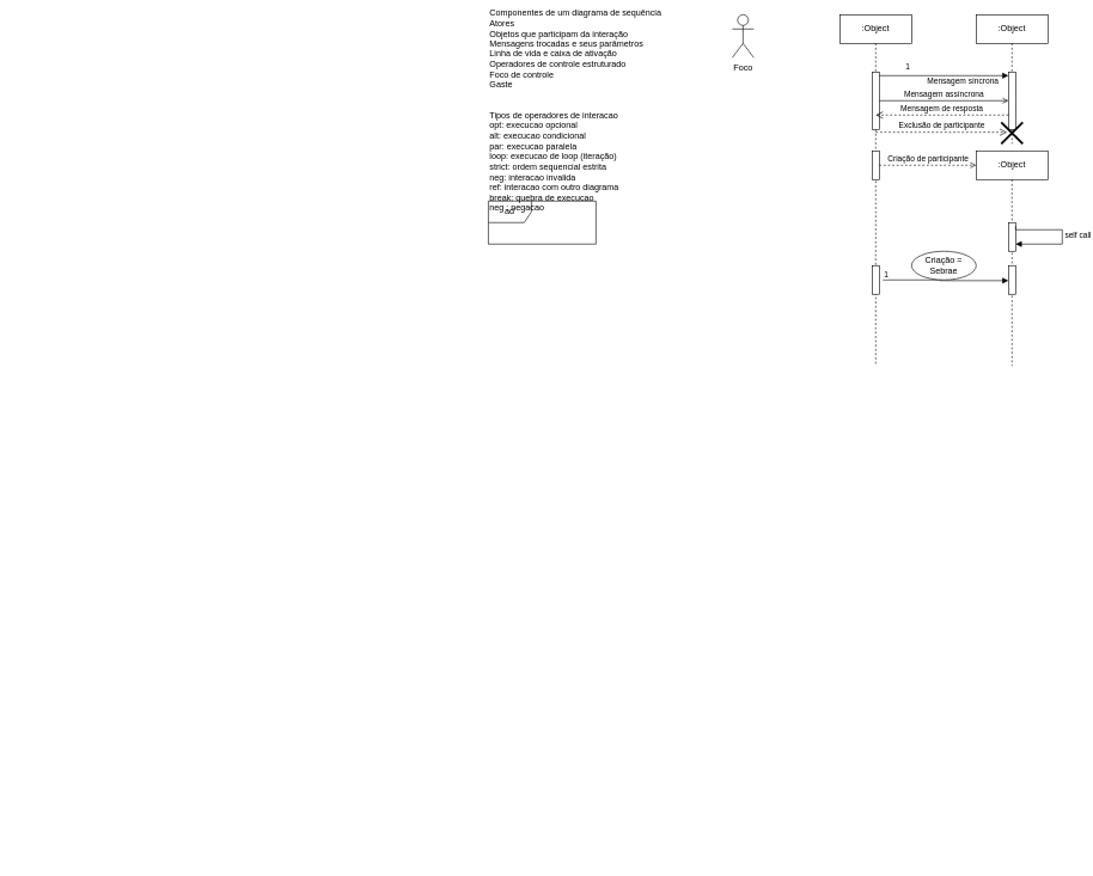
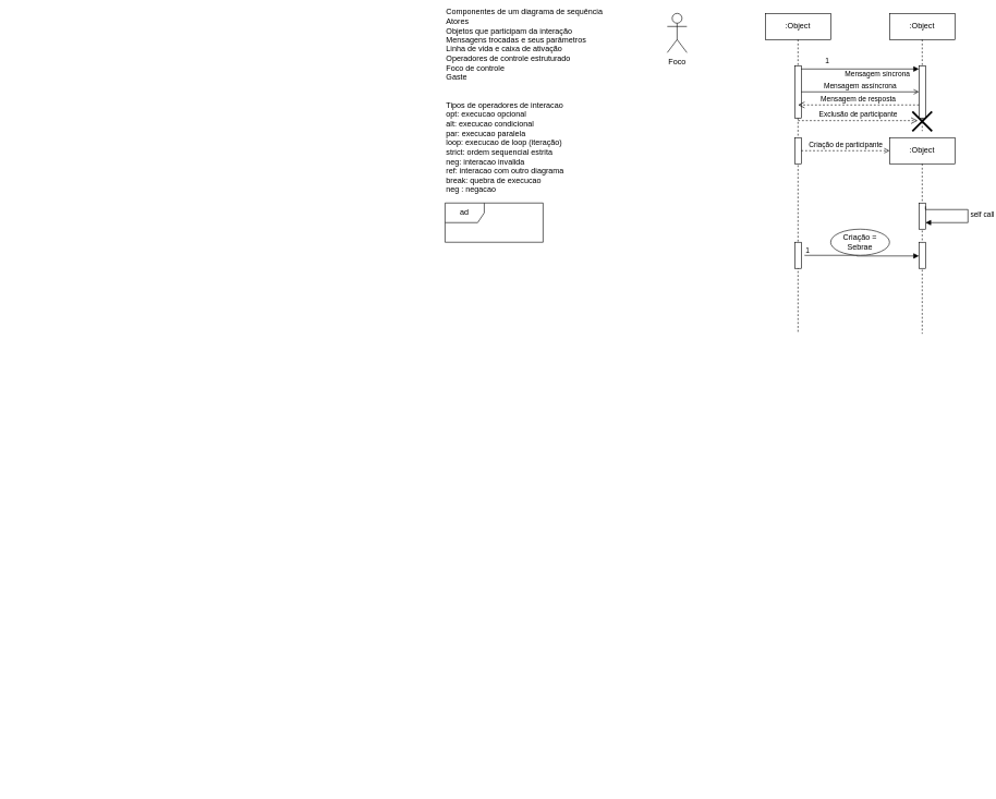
  <mxCell id="0" />
  <mxCell id="1" parent="0" />
  <mxCell id="2" value="" style="edgeStyle=orthogonalEdgeStyle;rounded=0;orthogonalLoop=1;jettySize=auto;html=1;" parent="1" edge="1"><mxGeometry relative="1" as="geometry"><mxPoint x="20" as="sourcePoint" y="810" /></mxGeometry></mxCell>
  <mxCell id="3" value="" style="edgeStyle=orthogonalEdgeStyle;rounded=0;orthogonalLoop=1;jettySize=auto;html=1;" parent="1" edge="1"><mxGeometry relative="1" as="geometry"><mxPoint x="160" as="sourcePoint" y="810" /></mxGeometry></mxCell>
  <mxCell id="4" value="" style="edgeStyle=orthogonalEdgeStyle;rounded=0;orthogonalLoop=1;jettySize=auto;html=1;" parent="1" edge="1"><mxGeometry relative="1" as="geometry"><mxPoint x="370" y="1200" as="sourcePoint" /></mxGeometry></mxCell>
  <mxCell id="5" value="" style="edgeStyle=orthogonalEdgeStyle;rounded=0;orthogonalLoop=1;jettySize=auto;html=1;" parent="1" edge="1"><mxGeometry relative="1" as="geometry"><mxPoint x="370" y="1200" as="targetPoint" /></mxGeometry></mxCell>
- <mxCell id="6" value="ad" style="shape=umlFrame;whiteSpace=wrap;html=1;pointerEvents=0;" vertex="1" parent="1"><mxGeometry x="680" y="280" width="150" height="60" as="geometry" /></mxCell>
+ <mxCell id="6" value="ad" style="shape=umlFrame;whiteSpace=wrap;html=1;pointerEvents=0;" vertex="1" parent="1"><mxGeometry x="680" y="310" width="150" height="60" as="geometry" /></mxCell>
  <mxCell id="7" value="Componentes de um diagrama de sequência&lt;div&gt;Atores&lt;/div&gt;&lt;div&gt;Objetos que participam da interação&amp;nbsp;&lt;/div&gt;&lt;div&gt;Mensagens trocadas e seus parâmetros&lt;/div&gt;&lt;div&gt;Linha de vida e caixa de ativação&lt;/div&gt;&lt;div&gt;Operadores de controle estruturado&lt;/div&gt;&lt;div&gt;Foco de controle&lt;/div&gt;&lt;div&gt;Gaste&lt;/div&gt;&lt;div&gt;&lt;br&gt;&lt;/div&gt;" style="text;html=1;align=left;verticalAlign=middle;whiteSpace=wrap;rounded=0;" vertex="1" parent="1"><mxGeometry x="680" y="60" width="290" height="30" as="geometry" /></mxCell>
  <mxCell id="8" value="Foco" style="shape=umlActor;verticalLabelPosition=bottom;verticalAlign=top;html=1;" vertex="1" parent="1"><mxGeometry x="1020" y="20" width="30" height="60" as="geometry" /></mxCell>
  <mxCell id="9" value=":Object" style="shape=umlLifeline;perimeter=lifelinePerimeter;whiteSpace=wrap;html=1;container=1;dropTarget=0;collapsible=0;recursiveResize=0;outlineConnect=0;portConstraint=eastwest;newEdgeStyle={&quot;curved&quot;:0,&quot;rounded&quot;:0};" vertex="1" parent="1"><mxGeometry x="1170" y="20" width="100" height="490" as="geometry" /></mxCell>
  <mxCell id="10" value="" style="html=1;points=[[0,0,0,0,5],[0,1,0,0,-5],[1,0,0,0,5],[1,1,0,0,-5]];perimeter=orthogonalPerimeter;outlineConnect=0;targetShapes=umlLifeline;portConstraint=eastwest;newEdgeStyle={&quot;curved&quot;:0,&quot;rounded&quot;:0};" vertex="1" parent="9"><mxGeometry x="45" y="80" width="10" height="80" as="geometry" /></mxCell>
  <mxCell id="11" value="" style="html=1;points=[[0,0,0,0,5],[0,1,0,0,-5],[1,0,0,0,5],[1,1,0,0,-5]];perimeter=orthogonalPerimeter;outlineConnect=0;targetShapes=umlLifeline;portConstraint=eastwest;newEdgeStyle={&quot;curved&quot;:0,&quot;rounded&quot;:0};" vertex="1" parent="9"><mxGeometry x="45" y="190" width="10" height="40" as="geometry" /></mxCell>
  <mxCell id="12" value="" style="html=1;points=[[0,0,0,0,5],[0,1,0,0,-5],[1,0,0,0,5],[1,1,0,0,-5]];perimeter=orthogonalPerimeter;outlineConnect=0;targetShapes=umlLifeline;portConstraint=eastwest;newEdgeStyle={&quot;curved&quot;:0,&quot;rounded&quot;:0};" vertex="1" parent="9"><mxGeometry x="45" y="350" width="10" height="40" as="geometry" /></mxCell>
  <mxCell id="13" value=":Object" style="shape=umlLifeline;perimeter=lifelinePerimeter;whiteSpace=wrap;html=1;container=1;dropTarget=0;collapsible=0;recursiveResize=0;outlineConnect=0;portConstraint=eastwest;newEdgeStyle={&quot;curved&quot;:0,&quot;rounded&quot;:0};" vertex="1" parent="1"><mxGeometry x="1360" y="20" width="100" height="180" as="geometry" /></mxCell>
  <mxCell id="14" value="" style="html=1;points=[[0,0,0,0,5],[0,1,0,0,-5],[1,0,0,0,5],[1,1,0,0,-5]];perimeter=orthogonalPerimeter;outlineConnect=0;targetShapes=umlLifeline;portConstraint=eastwest;newEdgeStyle={&quot;curved&quot;:0,&quot;rounded&quot;:0};" vertex="1" parent="13"><mxGeometry x="45" y="80" width="10" height="80" as="geometry" /></mxCell>
  <mxCell id="15" value="" style="shape=umlDestroy;whiteSpace=wrap;html=1;strokeWidth=3;targetShapes=umlLifeline;" vertex="1" parent="13"><mxGeometry x="35" y="150" width="30" height="30" as="geometry" /></mxCell>
  <mxCell id="16" value="Mensagem síncrona" style="endArrow=block;endFill=1;html=1;edgeStyle=orthogonalEdgeStyle;align=left;verticalAlign=top;rounded=0;exitX=1;exitY=0;exitDx=0;exitDy=5;exitPerimeter=0;entryX=0;entryY=0;entryDx=0;entryDy=5;entryPerimeter=0;" edge="1" parent="1" source="10" target="14"><mxGeometry x="-0.278" y="5" relative="1" as="geometry"><mxPoint x="1220" y="30" as="sourcePoint" /><mxPoint x="1420" y="30" as="targetPoint" /><mxPoint as="offset" /></mxGeometry></mxCell>
  <mxCell id="17" value="1" style="edgeLabel;resizable=0;html=1;align=left;verticalAlign=bottom;" connectable="0" vertex="1" parent="16"><mxGeometry x="-1" relative="1" as="geometry"><mxPoint x="35" y="-5" as="offset" /></mxGeometry></mxCell>
  <mxCell id="18" value="Mensagem assíncrona" style="html=1;verticalAlign=bottom;labelBackgroundColor=none;endArrow=open;endFill=0;rounded=0;" edge="1" parent="1" source="10" target="14"><mxGeometry width="160" relative="1" as="geometry"><mxPoint x="1230" y="60" as="sourcePoint" /><mxPoint x="1390" y="60" as="targetPoint" /></mxGeometry></mxCell>
  <mxCell id="19" value="Criação de participante" style="html=1;verticalAlign=bottom;labelBackgroundColor=none;endArrow=open;endFill=0;dashed=1;rounded=0;" edge="1" parent="1" source="11"><mxGeometry width="160" relative="1" as="geometry"><mxPoint x="1230" y="230" as="sourcePoint" /><mxPoint x="1360" y="230" as="targetPoint" /></mxGeometry></mxCell>
  <mxCell id="20" value=":Object" style="shape=umlLifeline;perimeter=lifelinePerimeter;whiteSpace=wrap;html=1;container=1;dropTarget=0;collapsible=0;recursiveResize=0;outlineConnect=0;portConstraint=eastwest;newEdgeStyle={&quot;curved&quot;:0,&quot;rounded&quot;:0};" vertex="1" parent="1"><mxGeometry x="1360" y="210" width="100" height="300" as="geometry" /></mxCell>
  <mxCell id="21" value="" style="html=1;points=[[0,0,0,0,5],[0,1,0,0,-5],[1,0,0,0,5],[1,1,0,0,-5]];perimeter=orthogonalPerimeter;outlineConnect=0;targetShapes=umlLifeline;portConstraint=eastwest;newEdgeStyle={&quot;curved&quot;:0,&quot;rounded&quot;:0};" vertex="1" parent="20"><mxGeometry x="45" y="160" width="10" height="40" as="geometry" /></mxCell>
  <mxCell id="22" value="Exclusão de participante" style="html=1;verticalAlign=bottom;endArrow=open;dashed=1;endSize=8;curved=0;rounded=0;entryX=0.5;entryY=0.667;entryDx=0;entryDy=0;entryPerimeter=0;" edge="1" parent="1"><mxGeometry relative="1" as="geometry"><mxPoint x="1220" y="184" as="sourcePoint" /><mxPoint x="1403" y="184" as="targetPoint" /></mxGeometry></mxCell>
  <mxCell id="23" value="" style="html=1;points=[[0,0,0,0,5],[0,1,0,0,-5],[1,0,0,0,5],[1,1,0,0,-5]];perimeter=orthogonalPerimeter;outlineConnect=0;targetShapes=umlLifeline;portConstraint=eastwest;newEdgeStyle={&quot;curved&quot;:0,&quot;rounded&quot;:0};" vertex="1" parent="1"><mxGeometry x="1405" y="310" width="10" height="40" as="geometry" /></mxCell>
  <mxCell id="24" value="self call" style="html=1;align=left;spacingLeft=2;endArrow=block;rounded=0;edgeStyle=orthogonalEdgeStyle;curved=0;rounded=0;exitX=1;exitY=0;exitDx=0;exitDy=5;exitPerimeter=0;" edge="1" target="23" parent="1" source="23"><mxGeometry relative="1" as="geometry"><mxPoint x="1420" y="320" as="sourcePoint" /><Array as="points"><mxPoint x="1415" y="320" /><mxPoint x="1480" y="320" /><mxPoint x="1480" y="340" /></Array></mxGeometry></mxCell>
  <mxCell id="25" value="Mensagem de resposta" style="html=1;verticalAlign=bottom;endArrow=open;dashed=1;endSize=8;curved=0;rounded=0;entryX=0.5;entryY=0.75;entryDx=0;entryDy=0;entryPerimeter=0;" edge="1" parent="1" source="14" target="10"><mxGeometry relative="1" as="geometry"><mxPoint x="1380" y="160" as="sourcePoint" /><mxPoint x="1230" y="160" as="targetPoint" /></mxGeometry></mxCell>
  <mxCell id="26" value="&lt;div&gt;&lt;br&gt;&lt;/div&gt;" style="endArrow=block;endFill=1;html=1;edgeStyle=orthogonalEdgeStyle;align=left;verticalAlign=top;rounded=0;" edge="1" parent="1" target="21"><mxGeometry x="-0.657" y="40" relative="1" as="geometry"><mxPoint x="1230" y="390" as="sourcePoint" /><mxPoint x="1390" y="390" as="targetPoint" /><Array as="points"><mxPoint x="1310" y="391" /></Array><mxPoint as="offset" /></mxGeometry></mxCell>
  <mxCell id="27" value="1" style="edgeLabel;resizable=0;html=1;align=left;verticalAlign=bottom;" connectable="0" vertex="1" parent="26"><mxGeometry x="-1" relative="1" as="geometry" /></mxCell>
  <mxCell id="28" value="Criação = Sebrae" style="ellipse;whiteSpace=wrap;html=1;" vertex="1" parent="1"><mxGeometry x="1270" y="350" width="90" height="40" as="geometry" /></mxCell>
  <mxCell id="29" value="Tipos de operadores de interacao&amp;nbsp;&lt;div&gt;opt: execucao opcional&lt;/div&gt;&lt;div&gt;alt: execucao condicional&lt;/div&gt;&lt;div&gt;par: execucao paralela&lt;/div&gt;&lt;div&gt;loop: execucao de loop (iteração)&lt;/div&gt;&lt;div&gt;strict: ordem sequencial estrita&lt;/div&gt;&lt;div&gt;neg: interacao invalida&lt;/div&gt;&lt;div&gt;ref: interacao com outro diagrama&lt;/div&gt;&lt;div&gt;break: quebra de execucao&lt;/div&gt;&lt;div&gt;neg : negacao&lt;/div&gt;" style="text;html=1;align=left;verticalAlign=middle;whiteSpace=wrap;rounded=0;" vertex="1" parent="1"><mxGeometry x="680" y="210" width="290" height="30" as="geometry" /></mxCell>
